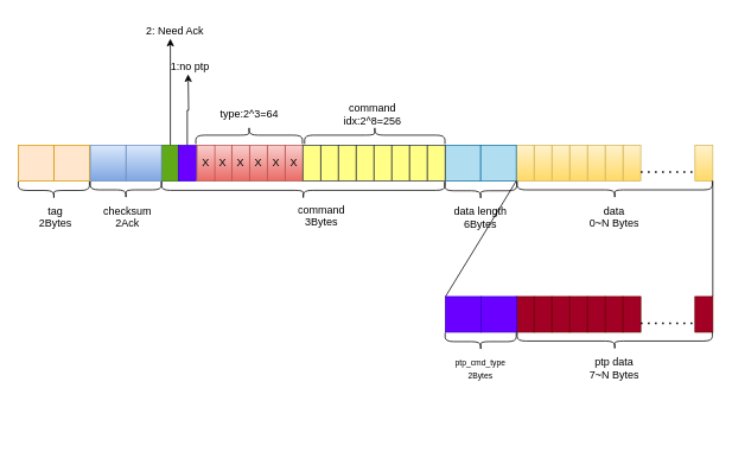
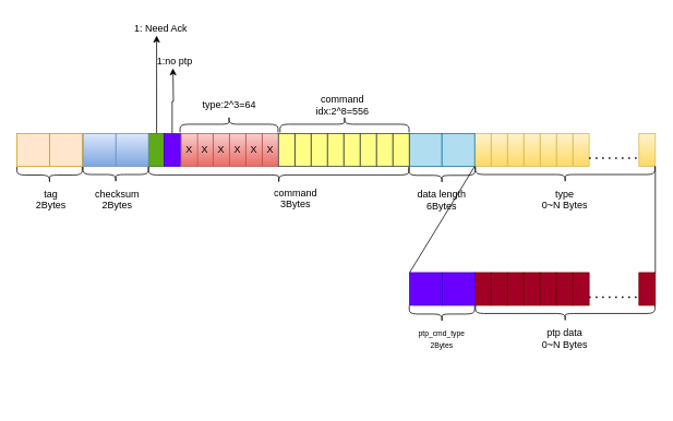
  <mxCell id="0" />
  <mxCell id="1" parent="0" />
  <mxCell id="2" value="" style="rounded=0;whiteSpace=wrap;html=1;fillColor=#ffe6cc;strokeColor=#d79b00;" vertex="1" parent="1"><mxGeometry x="60" y="163" width="40" height="40" as="geometry" /></mxCell>
  <mxCell id="3" value="" style="rounded=0;whiteSpace=wrap;html=1;fillColor=#ffe6cc;strokeColor=#d79b00;" vertex="1" parent="1"><mxGeometry y="163" width="40" height="40" as="geometry" x="20" /></mxCell>
  <mxCell id="4" style="edgeStyle=orthogonalEdgeStyle;rounded=0;orthogonalLoop=1;jettySize=auto;html=1;exitX=0.5;exitY=0;exitDx=0;exitDy=0;" edge="1" parent="1" source="5"><mxGeometry relative="1" as="geometry"><mxPoint x="191" y="43" as="targetPoint" /></mxGeometry></mxCell>
  <mxCell id="5" value="" style="rounded=0;whiteSpace=wrap;html=1;fillColor=#60a917;strokeColor=#2D7600;fontColor=#ffffff;" vertex="1" parent="1"><mxGeometry x="181" y="163" width="20" height="40" as="geometry" /></mxCell>
  <mxCell id="6" value="" style="rounded=0;whiteSpace=wrap;html=1;fillColor=#fff2cc;gradientColor=#ffd966;strokeColor=#d6b656;" vertex="1" parent="1"><mxGeometry x="781" y="163" width="20" height="40" as="geometry" /></mxCell>
  <mxCell id="7" value="" style="rounded=0;whiteSpace=wrap;html=1;fillColor=#fff2cc;gradientColor=#ffd966;strokeColor=#d6b656;" vertex="1" parent="1"><mxGeometry x="700" y="163" width="20" height="40" as="geometry" /></mxCell>
  <mxCell id="8" value="" style="rounded=0;whiteSpace=wrap;html=1;fillColor=#fff2cc;gradientColor=#ffd966;strokeColor=#d6b656;" vertex="1" parent="1"><mxGeometry x="680" y="163" width="20" height="40" as="geometry" /></mxCell>
  <mxCell id="9" value="" style="rounded=0;whiteSpace=wrap;html=1;fillColor=#fff2cc;gradientColor=#ffd966;strokeColor=#d6b656;" vertex="1" parent="1"><mxGeometry x="660" y="163" width="20" height="40" as="geometry" /></mxCell>
  <mxCell id="10" value="" style="rounded=0;whiteSpace=wrap;html=1;fillColor=#fff2cc;gradientColor=#ffd966;strokeColor=#d6b656;" vertex="1" parent="1"><mxGeometry x="640" y="163" width="20" height="40" as="geometry" /></mxCell>
  <mxCell id="11" value="" style="rounded=0;whiteSpace=wrap;html=1;fillColor=#fff2cc;gradientColor=#ffd966;strokeColor=#d6b656;" vertex="1" parent="1"><mxGeometry x="620" y="163" width="20" height="40" as="geometry" /></mxCell>
  <mxCell id="12" value="" style="rounded=0;whiteSpace=wrap;html=1;fillColor=#fff2cc;gradientColor=#ffd966;strokeColor=#d6b656;" vertex="1" parent="1"><mxGeometry x="600" y="163" width="20" height="40" as="geometry" /></mxCell>
  <mxCell id="13" value="" style="rounded=0;whiteSpace=wrap;html=1;fillColor=#fff2cc;gradientColor=#ffd966;strokeColor=#d6b656;" vertex="1" parent="1"><mxGeometry x="580" y="163" width="20" height="40" as="geometry" /></mxCell>
  <mxCell id="14" value="X" style="rounded=0;whiteSpace=wrap;html=1;fillColor=#f8cecc;gradientColor=#ea6b66;strokeColor=#b85450;" vertex="1" parent="1"><mxGeometry x="320" y="163" width="20" height="40" as="geometry" /></mxCell>
  <mxCell id="15" value="X" style="rounded=0;whiteSpace=wrap;html=1;fillColor=#f8cecc;gradientColor=#ea6b66;strokeColor=#b85450;" vertex="1" parent="1"><mxGeometry x="300" y="163" width="20" height="40" as="geometry" /></mxCell>
  <mxCell id="16" value="X" style="rounded=0;whiteSpace=wrap;html=1;fillColor=#f8cecc;gradientColor=#ea6b66;strokeColor=#b85450;" vertex="1" parent="1"><mxGeometry x="280" y="163" width="20" height="40" as="geometry" /></mxCell>
  <mxCell id="17" value="X" style="rounded=0;whiteSpace=wrap;html=1;fillColor=#f8cecc;gradientColor=#ea6b66;strokeColor=#b85450;" vertex="1" parent="1"><mxGeometry x="260" y="163" width="20" height="40" as="geometry" /></mxCell>
  <mxCell id="18" value="" style="shape=curlyBracket;whiteSpace=wrap;html=1;rounded=1;flipH=1;labelPosition=right;verticalLabelPosition=middle;align=left;verticalAlign=middle;rotation=0;direction=north;" vertex="1" parent="1"><mxGeometry x="181" y="203.52" width="319" height="20" as="geometry" /></mxCell>
  <mxCell id="19" value="" style="shape=curlyBracket;whiteSpace=wrap;html=1;rounded=1;labelPosition=left;verticalLabelPosition=middle;align=right;verticalAlign=middle;rotation=-90;" vertex="1" parent="1"><mxGeometry x="131" y="173" width="20" height="80" as="geometry" /></mxCell>
  <mxCell id="20" value="" style="rounded=0;whiteSpace=wrap;html=1;fillColor=#b1ddf0;strokeColor=#10739e;" vertex="1" parent="1"><mxGeometry x="500" y="163" width="40" height="40" as="geometry" /></mxCell>
  <mxCell id="21" value="" style="rounded=0;whiteSpace=wrap;html=1;fillColor=#b1ddf0;strokeColor=#10739e;" vertex="1" parent="1"><mxGeometry x="540" y="163" width="40" height="40" as="geometry" /></mxCell>
  <mxCell id="22" value="" style="endArrow=none;dashed=1;html=1;dashPattern=1 3;strokeWidth=2;rounded=0;entryX=0;entryY=0.75;entryDx=0;entryDy=0;exitX=1;exitY=0.75;exitDx=0;exitDy=0;" edge="1" parent="1" source="7" target="6"><mxGeometry width="50" height="50" relative="1" as="geometry"><mxPoint x="651" y="322.48" as="sourcePoint" /><mxPoint x="701" y="272.48" as="targetPoint" /></mxGeometry></mxCell>
  <mxCell id="23" value="" style="shape=curlyBracket;whiteSpace=wrap;html=1;rounded=1;labelPosition=left;verticalLabelPosition=middle;align=right;verticalAlign=middle;rotation=-90;" vertex="1" parent="1"><mxGeometry x="529.92" y="173.44" width="20" height="81.13" as="geometry" /></mxCell>
  <mxCell id="24" value="" style="shape=curlyBracket;whiteSpace=wrap;html=1;rounded=1;labelPosition=left;verticalLabelPosition=middle;align=right;verticalAlign=middle;rotation=-90;" vertex="1" parent="1"><mxGeometry x="680.74" y="103.26" width="20" height="219.48" as="geometry" /></mxCell>
  <mxCell id="25" value="tag&lt;br&gt;2Bytes" style="text;strokeColor=none;fillColor=none;spacingLeft=4;spacingRight=4;overflow=hidden;rotatable=0;points=[[0,0.5],[1,0.5]];portConstraint=eastwest;fontSize=12;whiteSpace=wrap;html=1;align=center;" vertex="1" parent="1"><mxGeometry x="32" y="223" width="60" height="40" as="geometry" /></mxCell>
  <mxCell id="26" value="command&lt;br&gt;3Bytes" style="text;strokeColor=none;fillColor=none;spacingLeft=4;spacingRight=4;overflow=hidden;rotatable=0;points=[[0,0.5],[1,0.5]];portConstraint=eastwest;fontSize=12;whiteSpace=wrap;html=1;align=center;" vertex="1" parent="1"><mxGeometry x="325.5" y="222.48" width="70" height="40" as="geometry" /></mxCell>
  <mxCell id="27" value="" style="edgeStyle=orthogonalEdgeStyle;rounded=0;orthogonalLoop=1;jettySize=auto;html=1;" edge="1" parent="1" source="28"><mxGeometry relative="1" as="geometry"><mxPoint x="211" y="83" as="targetPoint" /></mxGeometry></mxCell>
  <mxCell id="28" value="" style="rounded=0;whiteSpace=wrap;html=1;fillColor=#6a00ff;strokeColor=#3700CC;fontColor=#ffffff;" vertex="1" parent="1"><mxGeometry x="200" y="163" width="20" height="40" as="geometry" /></mxCell>
  <mxCell id="29" value="X" style="rounded=0;whiteSpace=wrap;html=1;fillColor=#f8cecc;strokeColor=#b85450;gradientColor=#ea6b66;" vertex="1" parent="1"><mxGeometry x="240" y="163" width="20" height="40" as="geometry" /></mxCell>
  <mxCell id="30" value="X" style="rounded=0;whiteSpace=wrap;html=1;fillColor=#f8cecc;gradientColor=#ea6b66;strokeColor=#b85450;" vertex="1" parent="1"><mxGeometry x="221" y="163" width="20" height="40" as="geometry" /></mxCell>
  <mxCell id="31" value="" style="rounded=0;whiteSpace=wrap;html=1;fillColor=#dae8fc;strokeColor=#6c8ebf;gradientColor=#7ea6e0;" vertex="1" parent="1"><mxGeometry x="141" y="163" width="40" height="40" as="geometry" /></mxCell>
  <mxCell id="32" value="" style="rounded=0;whiteSpace=wrap;html=1;fillColor=#dae8fc;strokeColor=#6c8ebf;gradientColor=#7ea6e0;" vertex="1" parent="1"><mxGeometry x="101" y="163" width="40" height="40" as="geometry" /></mxCell>
  <mxCell id="33" value="" style="shape=curlyBracket;whiteSpace=wrap;html=1;rounded=1;labelPosition=left;verticalLabelPosition=middle;align=right;verticalAlign=middle;rotation=-90;" vertex="1" parent="1"><mxGeometry x="50" y="173.65" width="20" height="80" as="geometry" /></mxCell>
- <mxCell id="34" value="checksum&lt;br&gt;2Ack" style="text;strokeColor=none;fillColor=none;spacingLeft=4;spacingRight=4;overflow=hidden;rotatable=0;points=[[0,0.5],[1,0.5]];portConstraint=eastwest;fontSize=12;whiteSpace=wrap;html=1;align=center;" vertex="1" parent="1"><mxGeometry x="108" y="223" width="70" height="40" as="geometry" /></mxCell>
+ <mxCell id="34" value="checksum&lt;br&gt;2Bytes" style="text;strokeColor=none;fillColor=none;spacingLeft=4;spacingRight=4;overflow=hidden;rotatable=0;points=[[0,0.5],[1,0.5]];portConstraint=eastwest;fontSize=12;whiteSpace=wrap;html=1;align=center;" vertex="1" parent="1"><mxGeometry x="108" y="223" width="70" height="40" as="geometry" /></mxCell>
  <mxCell id="35" value="data length&lt;br&gt;6Bytes" style="text;strokeColor=none;fillColor=none;spacingLeft=4;spacingRight=4;overflow=hidden;rotatable=0;points=[[0,0.5],[1,0.5]];portConstraint=eastwest;fontSize=12;whiteSpace=wrap;html=1;align=center;" vertex="1" parent="1"><mxGeometry x="505.35" y="224" width="70" height="39.48" as="geometry" /></mxCell>
- <mxCell id="36" value="data&lt;br&gt;0~N Bytes" style="text;strokeColor=none;fillColor=none;spacingLeft=4;spacingRight=4;overflow=hidden;rotatable=0;points=[[0,0.5],[1,0.5]];portConstraint=eastwest;fontSize=12;whiteSpace=wrap;html=1;align=center;" vertex="1" parent="1"><mxGeometry x="656.24" y="223.13" width="69" height="39.35" as="geometry" /></mxCell>
- <mxCell id="37" value="2: Need Ack" style="text;html=1;align=center;verticalAlign=middle;resizable=0;points=[];autosize=1;strokeColor=none;fillColor=none;" vertex="1" parent="1"><mxGeometry x="151" y="20" width="90" height="30" as="geometry" /></mxCell>
+ <mxCell id="36" value="type&lt;br&gt;0~N Bytes" style="text;strokeColor=none;fillColor=none;spacingLeft=4;spacingRight=4;overflow=hidden;rotatable=0;points=[[0,0.5],[1,0.5]];portConstraint=eastwest;fontSize=12;whiteSpace=wrap;html=1;align=center;" vertex="1" parent="1"><mxGeometry x="656.24" y="223.13" width="69" height="39.35" as="geometry" /></mxCell>
+ <mxCell id="37" value="1: Need Ack" style="text;html=1;align=center;verticalAlign=middle;resizable=0;points=[];autosize=1;strokeColor=none;fillColor=none;" vertex="1" parent="1"><mxGeometry x="151" y="20" width="90" height="30" as="geometry" /></mxCell>
  <mxCell id="38" value="1:no ptp" style="text;html=1;align=center;verticalAlign=middle;resizable=0;points=[];autosize=1;strokeColor=none;fillColor=none;" vertex="1" parent="1"><mxGeometry x="178" y="60" width="70" height="30" as="geometry" /></mxCell>
  <mxCell id="39" value="" style="rounded=0;whiteSpace=wrap;html=1;fillColor=#ffff88;strokeColor=#36393d;" vertex="1" parent="1"><mxGeometry x="360" y="163" width="20" height="40" as="geometry" /></mxCell>
  <mxCell id="40" value="" style="rounded=0;whiteSpace=wrap;html=1;fillColor=#ffff88;strokeColor=#36393d;" vertex="1" parent="1"><mxGeometry x="380" y="163" width="20" height="40" as="geometry" /></mxCell>
  <mxCell id="41" value="" style="rounded=0;whiteSpace=wrap;html=1;fillColor=#ffff88;strokeColor=#36393d;" vertex="1" parent="1"><mxGeometry x="400" y="163" width="20" height="40" as="geometry" /></mxCell>
  <mxCell id="42" value="" style="rounded=0;whiteSpace=wrap;html=1;fillColor=#ffff88;strokeColor=#36393d;" vertex="1" parent="1"><mxGeometry x="420" y="163" width="20" height="40" as="geometry" /></mxCell>
  <mxCell id="43" value="" style="rounded=0;whiteSpace=wrap;html=1;fillColor=#ffff88;strokeColor=#36393d;" vertex="1" parent="1"><mxGeometry x="440" y="163" width="20" height="40" as="geometry" /></mxCell>
  <mxCell id="44" value="" style="rounded=0;whiteSpace=wrap;html=1;fillColor=#ffff88;strokeColor=#36393d;" vertex="1" parent="1"><mxGeometry x="460" y="163" width="20" height="40" as="geometry" /></mxCell>
  <mxCell id="45" value="" style="rounded=0;whiteSpace=wrap;html=1;fillColor=#ffff88;strokeColor=#36393d;" vertex="1" parent="1"><mxGeometry x="480" y="163" width="20" height="40" as="geometry" /></mxCell>
  <mxCell id="46" value="" style="rounded=0;whiteSpace=wrap;html=1;fillColor=#ffff88;strokeColor=#36393d;" vertex="1" parent="1"><mxGeometry x="340" y="163" width="20" height="40" as="geometry" /></mxCell>
  <mxCell id="47" value="" style="shape=curlyBracket;whiteSpace=wrap;html=1;rounded=1;labelPosition=left;verticalLabelPosition=middle;align=right;verticalAlign=middle;rotation=90;size=0.5;" vertex="1" parent="1"><mxGeometry x="269.58" y="91.58" width="20" height="119.87" as="geometry" /></mxCell>
  <mxCell id="48" value="" style="shape=curlyBracket;whiteSpace=wrap;html=1;rounded=1;labelPosition=left;verticalLabelPosition=middle;align=right;verticalAlign=middle;rotation=90;" vertex="1" parent="1"><mxGeometry x="410.88" y="72.63" width="20" height="157.76" as="geometry" /></mxCell>
  <mxCell id="49" value="type:2^3=64" style="text;html=1;strokeColor=none;fillColor=none;align=center;verticalAlign=middle;whiteSpace=wrap;rounded=0;" vertex="1" parent="1"><mxGeometry x="249.58" y="113" width="60" height="30" as="geometry" /></mxCell>
- <mxCell id="50" value="command idx:2^8=256" style="text;html=1;strokeColor=none;fillColor=none;align=center;verticalAlign=middle;whiteSpace=wrap;rounded=0;" vertex="1" parent="1"><mxGeometry x="375.38" y="113" width="87" height="30" as="geometry" /></mxCell>
+ <mxCell id="50" value="command idx:2^8=556" style="text;html=1;strokeColor=none;fillColor=none;align=center;verticalAlign=middle;whiteSpace=wrap;rounded=0;" vertex="1" parent="1"><mxGeometry x="375.38" y="113" width="87" height="30" as="geometry" /></mxCell>
  <mxCell id="51" value="" style="rounded=0;whiteSpace=wrap;html=1;fillColor=#a20025;strokeColor=#6F0000;fontColor=#ffffff;" vertex="1" parent="1"><mxGeometry x="781" y="333" width="20" height="40" as="geometry" /></mxCell>
  <mxCell id="52" value="" style="rounded=0;whiteSpace=wrap;html=1;fillColor=#a20025;strokeColor=#6F0000;fontColor=#ffffff;" vertex="1" parent="1"><mxGeometry x="700" y="333" width="20" height="40" as="geometry" /></mxCell>
  <mxCell id="53" value="" style="rounded=0;whiteSpace=wrap;html=1;fillColor=#a20025;strokeColor=#6F0000;fontColor=#ffffff;" vertex="1" parent="1"><mxGeometry x="680" y="333" width="20" height="40" as="geometry" /></mxCell>
  <mxCell id="54" value="" style="rounded=0;whiteSpace=wrap;html=1;fillColor=#a20025;strokeColor=#6F0000;fontColor=#ffffff;" vertex="1" parent="1"><mxGeometry x="660" y="333" width="20" height="40" as="geometry" /></mxCell>
  <mxCell id="55" value="" style="rounded=0;whiteSpace=wrap;html=1;fillColor=#a20025;strokeColor=#6F0000;fontColor=#ffffff;" vertex="1" parent="1"><mxGeometry x="640" y="333" width="20" height="40" as="geometry" /></mxCell>
  <mxCell id="56" value="" style="rounded=0;whiteSpace=wrap;html=1;fillColor=#a20025;strokeColor=#6F0000;fontColor=#ffffff;" vertex="1" parent="1"><mxGeometry x="620" y="333" width="20" height="40" as="geometry" /></mxCell>
  <mxCell id="57" value="" style="rounded=0;whiteSpace=wrap;html=1;fillColor=#a20025;strokeColor=#6F0000;fontColor=#ffffff;" vertex="1" parent="1"><mxGeometry x="600" y="333" width="20" height="40" as="geometry" /></mxCell>
  <mxCell id="58" value="" style="rounded=0;whiteSpace=wrap;html=1;fillColor=#a20025;strokeColor=#6F0000;fontColor=#ffffff;" vertex="1" parent="1"><mxGeometry x="580" y="333" width="20" height="40" as="geometry" /></mxCell>
  <mxCell id="59" value="" style="endArrow=none;dashed=1;html=1;dashPattern=1 3;strokeWidth=2;rounded=0;entryX=0;entryY=0.75;entryDx=0;entryDy=0;exitX=1;exitY=0.75;exitDx=0;exitDy=0;" edge="1" parent="1" source="52" target="51"><mxGeometry width="50" height="50" relative="1" as="geometry"><mxPoint x="651" y="492.48" as="sourcePoint" /><mxPoint x="701" y="442.48" as="targetPoint" /></mxGeometry></mxCell>
  <mxCell id="60" value="" style="endArrow=none;html=1;rounded=0;entryX=1;entryY=1;entryDx=0;entryDy=0;exitX=0;exitY=0;exitDx=0;exitDy=0;" edge="1" parent="1" source="65" target="21"><mxGeometry width="50" height="50" relative="1" as="geometry"><mxPoint x="580" y="463" as="sourcePoint" /><mxPoint x="630" y="413" as="targetPoint" /></mxGeometry></mxCell>
  <mxCell id="61" value="" style="endArrow=none;html=1;rounded=0;entryX=1;entryY=1;entryDx=0;entryDy=0;exitX=1;exitY=0;exitDx=0;exitDy=0;" edge="1" parent="1" source="51" target="6"><mxGeometry width="50" height="50" relative="1" as="geometry"><mxPoint x="630" y="503" as="sourcePoint" /><mxPoint x="680" y="453" as="targetPoint" /></mxGeometry></mxCell>
  <mxCell id="62" value="" style="shape=curlyBracket;whiteSpace=wrap;html=1;rounded=1;labelPosition=left;verticalLabelPosition=middle;align=right;verticalAlign=middle;rotation=-90;" vertex="1" parent="1"><mxGeometry x="680.74" y="273.26" width="20" height="219.48" as="geometry" /></mxCell>
- <mxCell id="63" value="ptp data&lt;br&gt;7~N Bytes" style="text;strokeColor=none;fillColor=none;spacingLeft=4;spacingRight=4;overflow=hidden;rotatable=0;points=[[0,0.5],[1,0.5]];portConstraint=eastwest;fontSize=12;whiteSpace=wrap;html=1;align=center;" vertex="1" parent="1"><mxGeometry x="656.24" y="393.13" width="69" height="39.35" as="geometry" /></mxCell>
+ <mxCell id="63" value="ptp data&lt;br&gt;0~N Bytes" style="text;strokeColor=none;fillColor=none;spacingLeft=4;spacingRight=4;overflow=hidden;rotatable=0;points=[[0,0.5],[1,0.5]];portConstraint=eastwest;fontSize=12;whiteSpace=wrap;html=1;align=center;" vertex="1" parent="1"><mxGeometry x="656.24" y="393.13" width="69" height="39.35" as="geometry" /></mxCell>
  <mxCell id="64" value="" style="rounded=0;whiteSpace=wrap;html=1;fillColor=#6a00ff;strokeColor=#3700CC;fontColor=#ffffff;" vertex="1" parent="1"><mxGeometry x="540.42" y="333" width="40" height="40" as="geometry" /></mxCell>
  <mxCell id="65" value="" style="rounded=0;whiteSpace=wrap;html=1;fillColor=#6a00ff;strokeColor=#3700CC;fontColor=#ffffff;" vertex="1" parent="1"><mxGeometry x="500.42" y="333" width="40" height="40" as="geometry" /></mxCell>
  <mxCell id="66" value="&lt;font style=&quot;font-size: 9px;&quot;&gt;ptp_cmd_type&lt;br&gt;2Bytes&lt;/font&gt;" style="text;strokeColor=none;fillColor=none;spacingLeft=4;spacingRight=4;overflow=hidden;rotatable=0;points=[[0,0.5],[1,0.5]];portConstraint=eastwest;fontSize=12;whiteSpace=wrap;html=1;align=center;" vertex="1" parent="1"><mxGeometry x="500" y="393" width="80" height="40" as="geometry" /></mxCell>
  <mxCell id="67" value="" style="shape=curlyBracket;whiteSpace=wrap;html=1;rounded=1;labelPosition=left;verticalLabelPosition=middle;align=right;verticalAlign=middle;rotation=-90;" vertex="1" parent="1"><mxGeometry x="530" y="343.65" width="20" height="80" as="geometry" /></mxCell>
